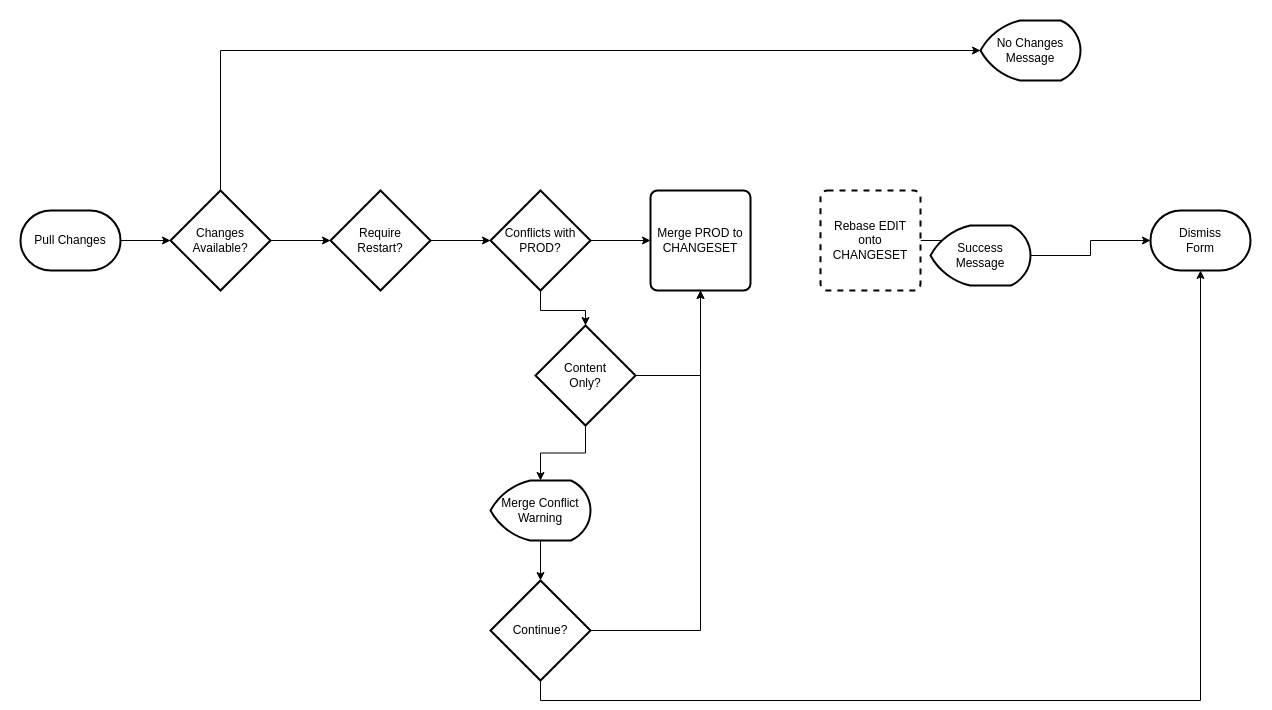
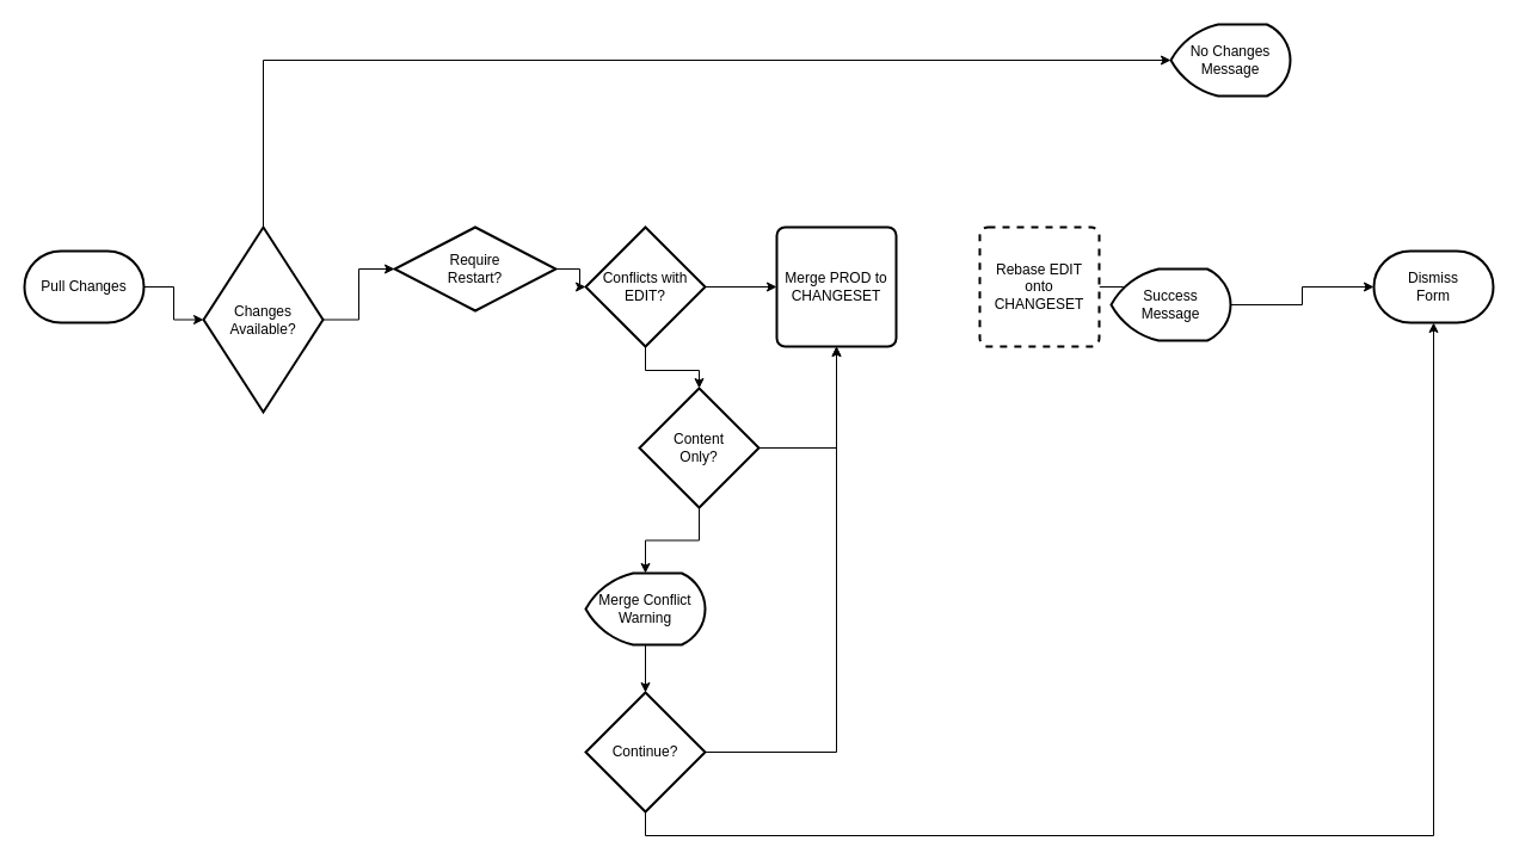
  <mxCell id="0" />
  <mxCell id="1" parent="0" />
  <mxCell id="2" value="" style="edgeStyle=orthogonalEdgeStyle;rounded=0;orthogonalLoop=1;jettySize=auto;html=1;" edge="1" parent="1" source="3" target="6"><mxGeometry relative="1" as="geometry"><mxPoint x="210" y="240" as="targetPoint" /></mxGeometry></mxCell>
  <mxCell id="3" value="Pull Changes" style="strokeWidth=2;html=1;shape=mxgraph.flowchart.terminator;whiteSpace=wrap;" vertex="1" parent="1"><mxGeometry x="20" y="210" width="100" height="60" as="geometry" /></mxCell>
  <mxCell id="4" value="" style="edgeStyle=orthogonalEdgeStyle;rounded=0;orthogonalLoop=1;jettySize=auto;html=1;" edge="1" parent="1" source="6" target="8"><mxGeometry relative="1" as="geometry" /></mxCell>
  <mxCell id="5" style="edgeStyle=orthogonalEdgeStyle;rounded=0;orthogonalLoop=1;jettySize=auto;html=1;entryX=0;entryY=0.5;entryDx=0;entryDy=0;entryPerimeter=0;" edge="1" parent="1" source="6" target="21"><mxGeometry relative="1" as="geometry"><mxPoint x="220" y="120" as="targetPoint" /><Array as="points"><mxPoint x="220" y="50" /></Array></mxGeometry></mxCell>
- <mxCell id="6" value="Changes&lt;br&gt;Available?" style="strokeWidth=2;html=1;shape=mxgraph.flowchart.decision;whiteSpace=wrap;" vertex="1" parent="1"><mxGeometry x="170" y="190" width="100" height="100" as="geometry" /></mxCell>
+ <mxCell id="6" value="Changes&lt;br&gt;Available?" style="strokeWidth=2;html=1;shape=mxgraph.flowchart.decision;whiteSpace=wrap;" vertex="1" parent="1"><mxGeometry x="170" y="190" width="100" height="155" as="geometry" /></mxCell>
  <mxCell id="7" value="" style="edgeStyle=orthogonalEdgeStyle;rounded=0;orthogonalLoop=1;jettySize=auto;html=1;" edge="1" parent="1" source="8" target="11"><mxGeometry relative="1" as="geometry" /></mxCell>
- <mxCell id="8" value="Require&lt;br&gt;Restart?" style="strokeWidth=2;html=1;shape=mxgraph.flowchart.decision;whiteSpace=wrap;" vertex="1" parent="1"><mxGeometry x="330" y="190" width="100" height="100" as="geometry" /></mxCell>
+ <mxCell id="8" value="Require&lt;br&gt;Restart?" style="strokeWidth=2;html=1;shape=mxgraph.flowchart.decision;whiteSpace=wrap;" vertex="1" parent="1"><mxGeometry x="330" y="190" width="135" height="70" as="geometry" /></mxCell>
  <mxCell id="9" style="edgeStyle=orthogonalEdgeStyle;rounded=0;orthogonalLoop=1;jettySize=auto;html=1;" edge="1" parent="1" source="11" target="15"><mxGeometry relative="1" as="geometry"><mxPoint x="680" y="240" as="targetPoint" /></mxGeometry></mxCell>
  <mxCell id="10" value="" style="edgeStyle=orthogonalEdgeStyle;rounded=0;orthogonalLoop=1;jettySize=auto;html=1;" edge="1" parent="1" source="11" target="14"><mxGeometry relative="1" as="geometry" /></mxCell>
- <mxCell id="11" value="Conflicts with PROD?" style="strokeWidth=2;html=1;shape=mxgraph.flowchart.decision;whiteSpace=wrap;" vertex="1" parent="1"><mxGeometry x="490" y="190" width="100" height="100" as="geometry" /></mxCell>
+ <mxCell id="11" value="Conflicts with EDIT?" style="strokeWidth=2;html=1;shape=mxgraph.flowchart.decision;whiteSpace=wrap;" vertex="1" parent="1"><mxGeometry x="490" y="190" width="100" height="100" as="geometry" /></mxCell>
  <mxCell id="12" style="edgeStyle=orthogonalEdgeStyle;rounded=0;orthogonalLoop=1;jettySize=auto;html=1;" edge="1" parent="1" source="14" target="23"><mxGeometry relative="1" as="geometry"><mxPoint x="540" y="530" as="targetPoint" /></mxGeometry></mxCell>
  <mxCell id="13" style="edgeStyle=orthogonalEdgeStyle;rounded=0;orthogonalLoop=1;jettySize=auto;html=1;entryX=0.5;entryY=1;entryDx=0;entryDy=0;" edge="1" parent="1" source="14" target="15"><mxGeometry relative="1" as="geometry" /></mxCell>
  <mxCell id="14" value="Content&lt;br&gt;Only?" style="strokeWidth=2;html=1;shape=mxgraph.flowchart.decision;whiteSpace=wrap;" vertex="1" parent="1"><mxGeometry x="535" y="325" width="100" height="100" as="geometry" /></mxCell>
  <mxCell id="15" value="Merge PROD to CHANGESET" style="rounded=1;whiteSpace=wrap;html=1;absoluteArcSize=1;arcSize=14;strokeWidth=2;" vertex="1" parent="1"><mxGeometry x="650" y="190" width="100" height="100" as="geometry" /></mxCell>
  <mxCell id="16" style="edgeStyle=orthogonalEdgeStyle;rounded=0;orthogonalLoop=1;jettySize=auto;html=1;" edge="1" parent="1" source="17" target="19"><mxGeometry relative="1" as="geometry" /></mxCell>
  <mxCell id="17" value="Rebase EDIT onto CHANGESET" style="rounded=1;whiteSpace=wrap;html=1;absoluteArcSize=1;arcSize=14;strokeWidth=2;dashed=1;" vertex="1" parent="1"><mxGeometry x="820" y="190" width="100" height="100" as="geometry" /></mxCell>
  <mxCell id="18" style="edgeStyle=orthogonalEdgeStyle;rounded=0;orthogonalLoop=1;jettySize=auto;html=1;" edge="1" parent="1" source="19" target="20"><mxGeometry relative="1" as="geometry"><mxPoint x="1140" y="240" as="targetPoint" /></mxGeometry></mxCell>
  <mxCell id="19" value="Success&lt;br&gt;Message" style="strokeWidth=2;html=1;shape=mxgraph.flowchart.display;whiteSpace=wrap;" vertex="1" parent="1"><mxGeometry x="930" y="225" width="100" height="60" as="geometry" /></mxCell>
  <mxCell id="20" value="Dismiss&lt;br&gt;Form" style="strokeWidth=2;html=1;shape=mxgraph.flowchart.terminator;whiteSpace=wrap;" vertex="1" parent="1"><mxGeometry x="1150" y="210" width="100" height="60" as="geometry" /></mxCell>
  <mxCell id="21" value="No Changes Message" style="strokeWidth=2;html=1;shape=mxgraph.flowchart.display;whiteSpace=wrap;" vertex="1" parent="1"><mxGeometry x="980" y="20" width="100" height="60" as="geometry" /></mxCell>
  <mxCell id="22" style="edgeStyle=orthogonalEdgeStyle;rounded=0;orthogonalLoop=1;jettySize=auto;html=1;" edge="1" parent="1" source="23" target="26"><mxGeometry relative="1" as="geometry"><mxPoint x="540" y="630" as="targetPoint" /></mxGeometry></mxCell>
  <mxCell id="23" value="Merge Conflict Warning" style="strokeWidth=2;html=1;shape=mxgraph.flowchart.display;whiteSpace=wrap;" vertex="1" parent="1"><mxGeometry x="490" y="480" width="100" height="60" as="geometry" /></mxCell>
  <mxCell id="24" style="edgeStyle=orthogonalEdgeStyle;rounded=0;orthogonalLoop=1;jettySize=auto;html=1;" edge="1" parent="1" source="26" target="15"><mxGeometry relative="1" as="geometry" /></mxCell>
  <mxCell id="25" style="edgeStyle=orthogonalEdgeStyle;rounded=0;orthogonalLoop=1;jettySize=auto;html=1;entryX=0.5;entryY=1;entryDx=0;entryDy=0;entryPerimeter=0;exitX=0.5;exitY=1;exitDx=0;exitDy=0;exitPerimeter=0;" edge="1" parent="1" source="26" target="20"><mxGeometry relative="1" as="geometry" /></mxCell>
  <mxCell id="26" value="Continue?" style="strokeWidth=2;html=1;shape=mxgraph.flowchart.decision;whiteSpace=wrap;" vertex="1" parent="1"><mxGeometry x="490" y="580" width="100" height="100" as="geometry" /></mxCell>
